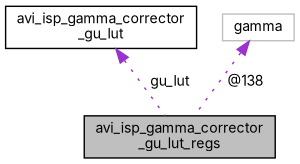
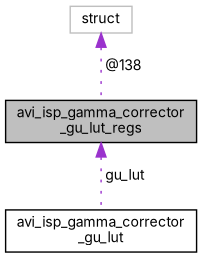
  digraph {
    fontname=Inter
    node [color=black fillcolor=white fontname=Inter fontsize=10 shape=record style=filled]
    edge [color=darkorchid3 dir=back fontname=Inter fontsize=10 labelfontname=FreeSans labelfontsize=10 style=dotted]
    n1 [fillcolor=grey75 fontcolor=black height=0.2 label="avi_isp_gamma_corrector\l_gu_lut_regs" width=0.4]
    n2 [height=0.2 label="avi_isp_gamma_corrector\l_gu_lut" width=0.4]
-   n3 [color=grey75 height=0.2 label=gamma width=0.4]
-   n2 -> n1 [label=" gu_lut"]
+   n3 [color=grey75 height=0.2 label=struct width=0.4]
+   n1 -> n2 [label=" gu_lut"]
    n3 -> n1 [label=" @138"]
  }
